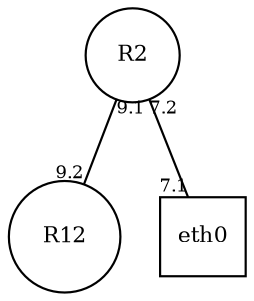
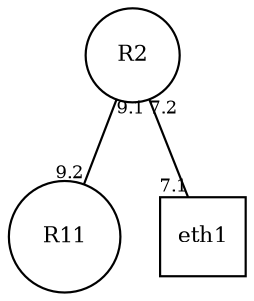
  graph {
    node [fontsize=10 shape=circle]
    edge [fontsize=8]
    n1 [label=R2 width=.1]
-   n2 [label=R12 width=.1]
-   n3 [label=eth0 shape=box width=.1]
+   n2 [label=R11 width=.1]
+   n3 [label=eth1 shape=box width=.1]
    n1 -- n2 [headlabel=9.2 taillabel=9.1]
    n1 -- n3 [headlabel=7.1 taillabel=7.2]
  }
